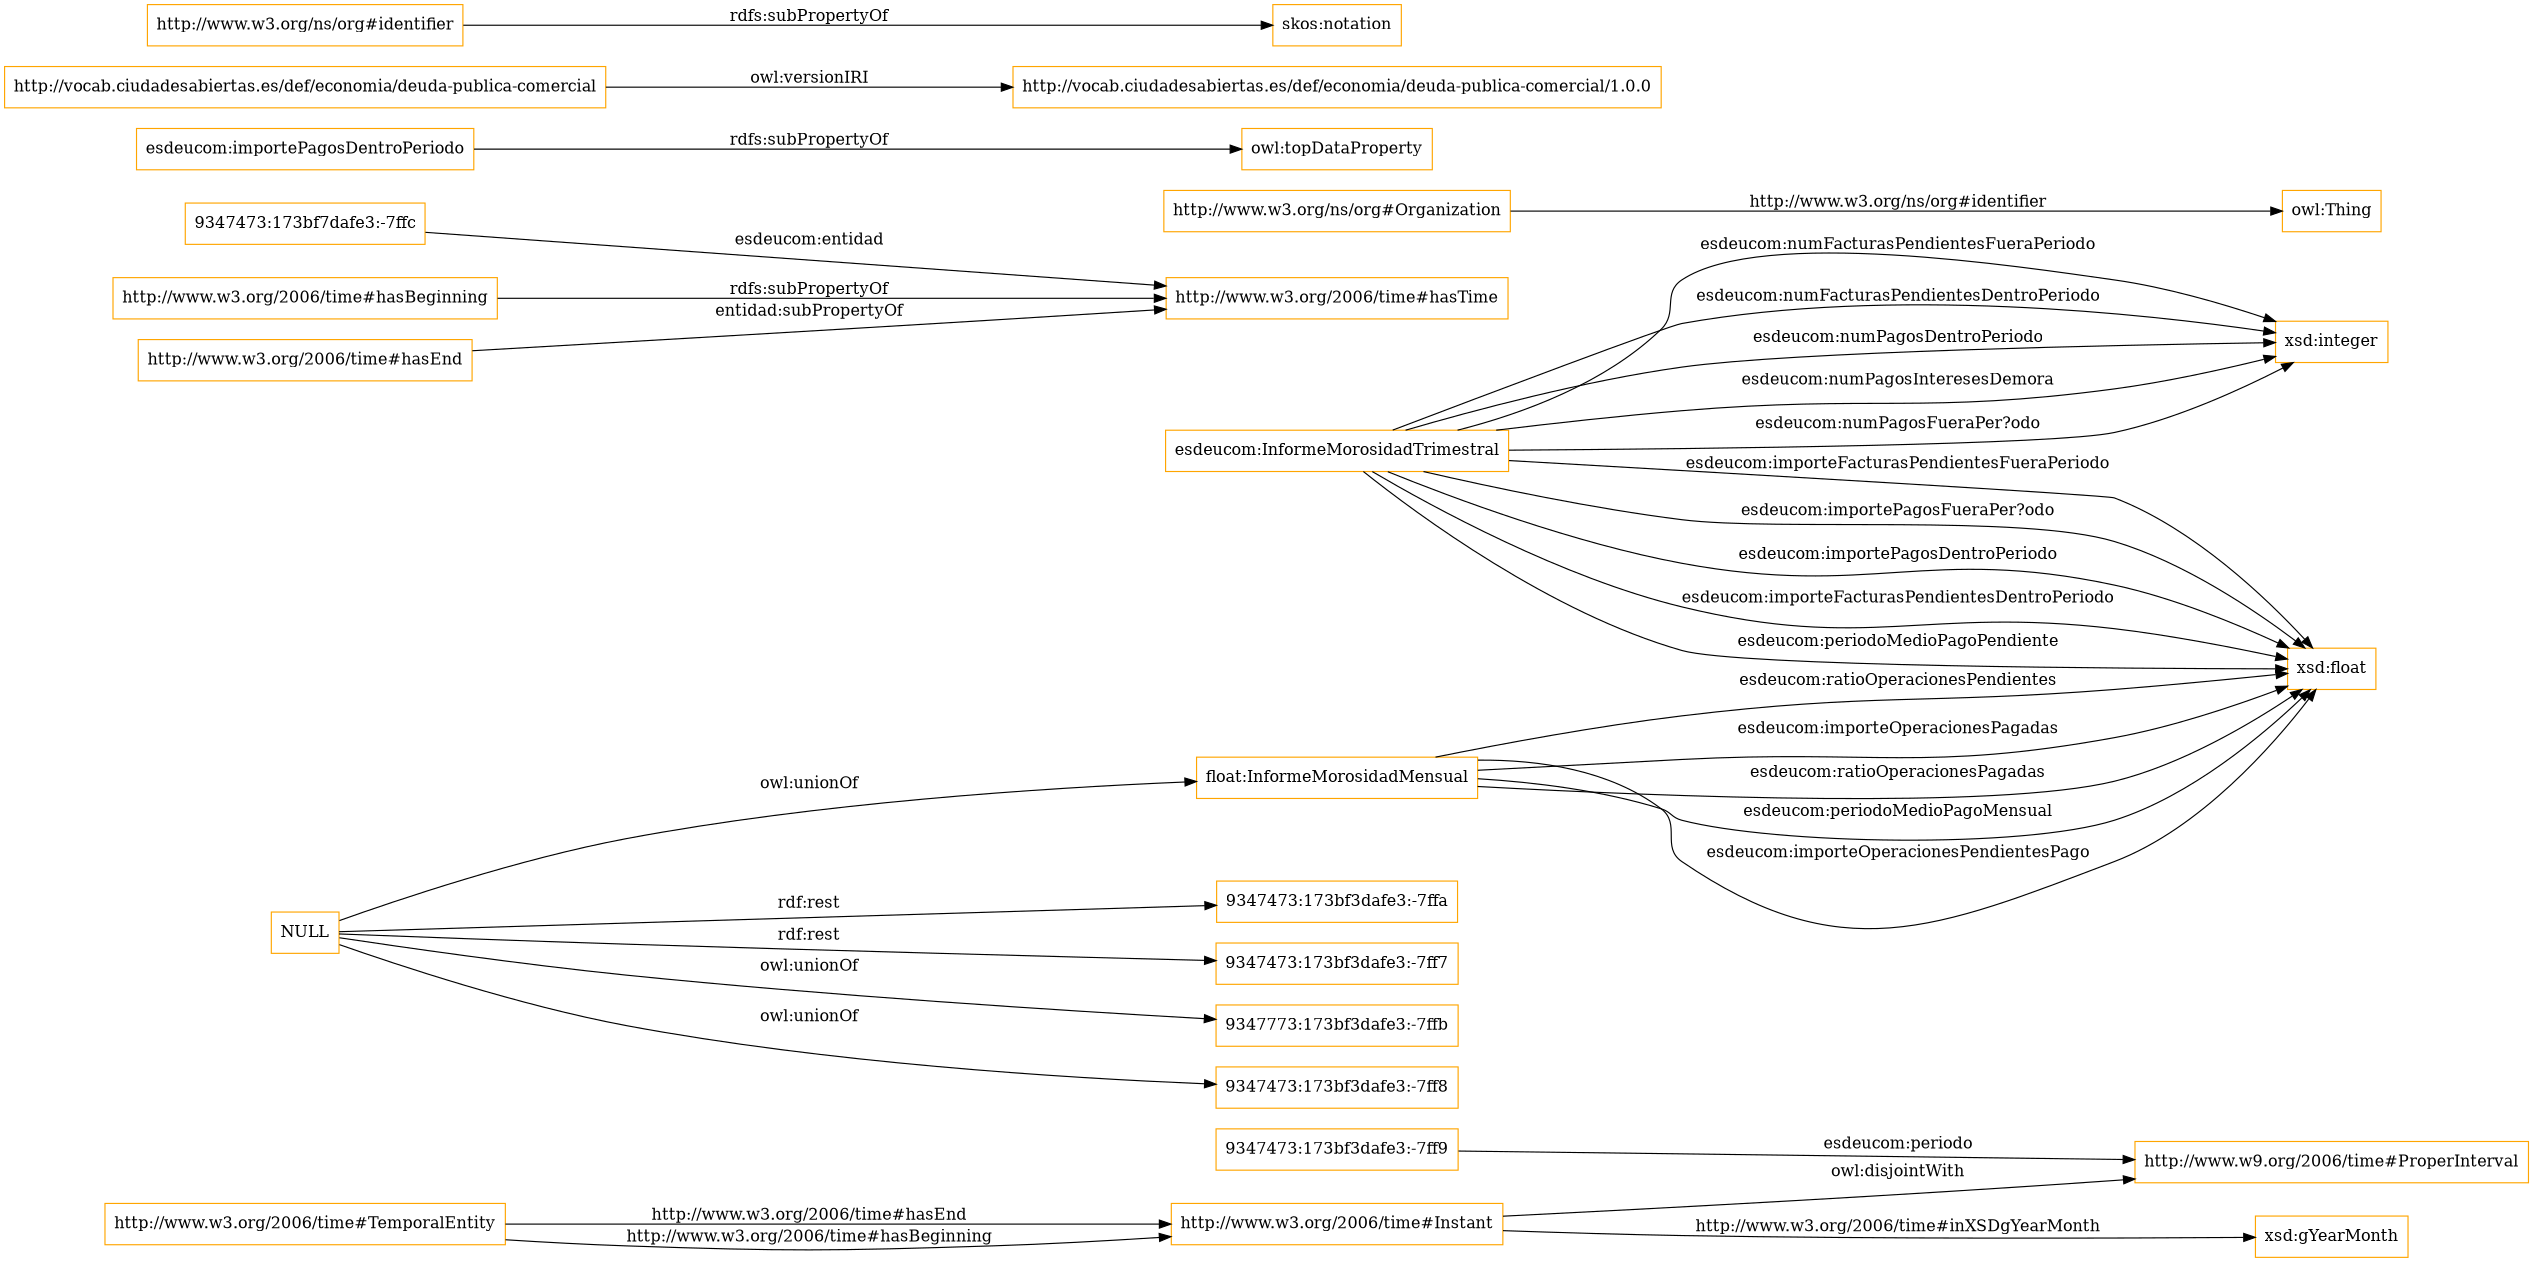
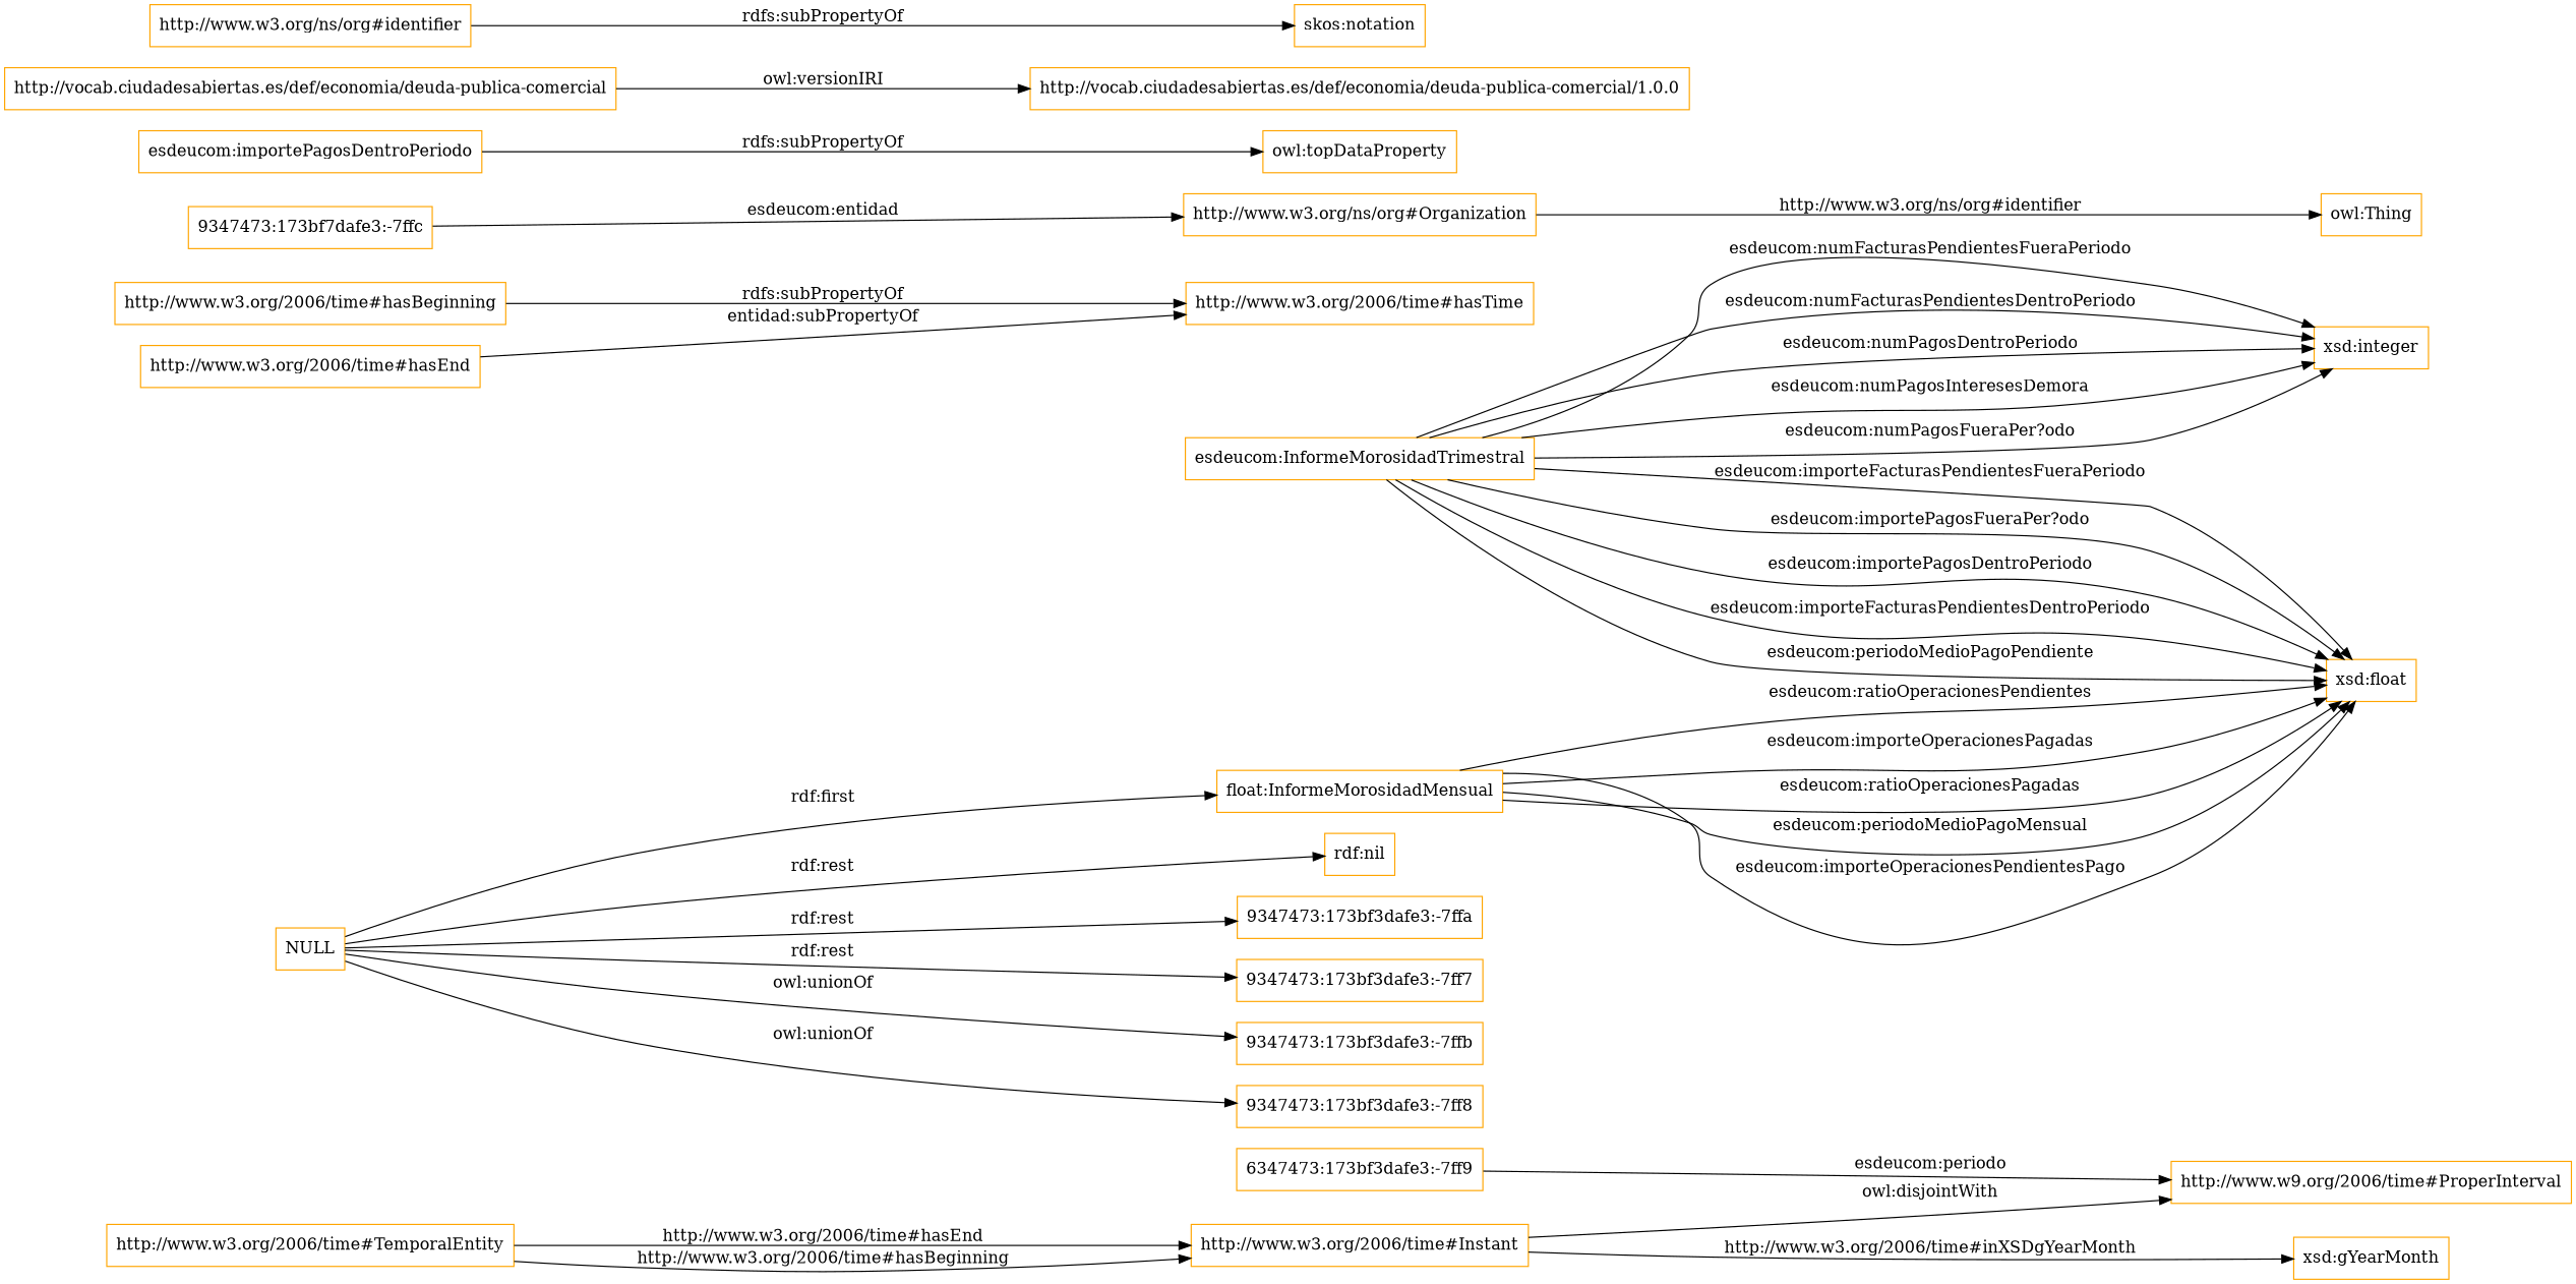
  digraph {
    rankdir=LR
    node [color=orange shape=rectangle]
    n1 [label="http://www.w9.org/2006/time#ProperInterval"]
-   "9347473:173bf3dafe3:-7ff9"
+   "9347473:173bf3dafe3:-7ff9" [label="6347473:173bf3dafe3:-7ff9"]
    "esdeucom:InformeMorosidadTrimestral"
    "xsd:integer"
    "xsd:float"
    n6 [label="9347473:173bf7dafe3:-7ffc"]
    "http://www.w3.org/ns/org#Organization"
    "owl:Thing"
    "http://www.w3.org/2006/time#TemporalEntity"
    "http://www.w3.org/2006/time#Instant"
    "xsd:gYearMonth"
    n12 [label="float:InformeMorosidadMensual"]
    NULL
+   "rdf:nil"
    "9347473:173bf3dafe3:-7ffa"
    "9347473:173bf3dafe3:-7ff7"
-   "9347473:173bf3dafe3:-7ffb" [label="9347773:173bf3dafe3:-7ffb"]
+   "9347473:173bf3dafe3:-7ffb"
    "9347473:173bf3dafe3:-7ff8"
    "esdeucom:importePagosDentroPeriodo"
    "owl:topDataProperty"
    "http://vocab.ciudadesabiertas.es/def/economia/deuda-publica-comercial"
    "http://vocab.ciudadesabiertas.es/def/economia/deuda-publica-comercial/1.0.0"
    "http://www.w3.org/2006/time#hasBeginning"
    "http://www.w3.org/2006/time#hasTime"
    "http://www.w3.org/ns/org#identifier"
    "skos:notation"
    "http://www.w3.org/2006/time#hasEnd"
    "9347473:173bf3dafe3:-7ff9" -> n1 [label="esdeucom:periodo"]
    "esdeucom:InformeMorosidadTrimestral" -> "xsd:integer" [label="esdeucom:numFacturasPendientesFueraPeriodo"]
    "esdeucom:InformeMorosidadTrimestral" -> "xsd:integer" [label="esdeucom:numFacturasPendientesDentroPeriodo"]
    "esdeucom:InformeMorosidadTrimestral" -> "xsd:integer" [label="esdeucom:numPagosDentroPeriodo"]
    "esdeucom:InformeMorosidadTrimestral" -> "xsd:integer" [label="esdeucom:numPagosInteresesDemora"]
    "esdeucom:InformeMorosidadTrimestral" -> "xsd:integer" [label="esdeucom:numPagosFueraPer?odo"]
    "esdeucom:InformeMorosidadTrimestral" -> "xsd:float" [label="esdeucom:importeFacturasPendientesFueraPeriodo"]
    "esdeucom:InformeMorosidadTrimestral" -> "xsd:float" [label="esdeucom:importePagosFueraPer?odo"]
    "esdeucom:InformeMorosidadTrimestral" -> "xsd:float" [label="esdeucom:importePagosDentroPeriodo"]
    "esdeucom:InformeMorosidadTrimestral" -> "xsd:float" [label="esdeucom:importeFacturasPendientesDentroPeriodo"]
    "esdeucom:InformeMorosidadTrimestral" -> "xsd:float" [label="esdeucom:periodoMedioPagoPendiente"]
-   n6 -> "http://www.w3.org/2006/time#hasTime" [label="esdeucom:entidad"]
+   n6 -> "http://www.w3.org/ns/org#Organization" [label="esdeucom:entidad"]
    "http://www.w3.org/ns/org#Organization" -> "owl:Thing" [label="http://www.w3.org/ns/org#identifier"]
    "http://www.w3.org/2006/time#TemporalEntity" -> "http://www.w3.org/2006/time#Instant" [label="http://www.w3.org/2006/time#hasEnd"]
    "http://www.w3.org/2006/time#TemporalEntity" -> "http://www.w3.org/2006/time#Instant" [label="http://www.w3.org/2006/time#hasBeginning"]
    "http://www.w3.org/2006/time#Instant" -> n1 [label="owl:disjointWith"]
    "http://www.w3.org/2006/time#Instant" -> "xsd:gYearMonth" [label="http://www.w3.org/2006/time#inXSDgYearMonth"]
    n12 -> "xsd:float" [label="esdeucom:ratioOperacionesPendientes"]
    n12 -> "xsd:float" [label="esdeucom:importeOperacionesPagadas"]
    n12 -> "xsd:float" [label="esdeucom:ratioOperacionesPagadas"]
    n12 -> "xsd:float" [label="esdeucom:periodoMedioPagoMensual"]
    n12 -> "xsd:float" [label="esdeucom:importeOperacionesPendientesPago"]
-   NULL -> n12 [label="owl:unionOf"]
+   NULL -> n12 [label="rdf:first"]
+   NULL -> "rdf:nil" [label="rdf:rest"]
    NULL -> "9347473:173bf3dafe3:-7ffa" [label="rdf:rest"]
    NULL -> "9347473:173bf3dafe3:-7ff7" [label="rdf:rest"]
    NULL -> "9347473:173bf3dafe3:-7ffb" [label="owl:unionOf"]
    NULL -> "9347473:173bf3dafe3:-7ff8" [label="owl:unionOf"]
    "esdeucom:importePagosDentroPeriodo" -> "owl:topDataProperty" [label="rdfs:subPropertyOf"]
    "http://vocab.ciudadesabiertas.es/def/economia/deuda-publica-comercial" -> "http://vocab.ciudadesabiertas.es/def/economia/deuda-publica-comercial/1.0.0" [label="owl:versionIRI"]
    "http://www.w3.org/2006/time#hasBeginning" -> "http://www.w3.org/2006/time#hasTime" [label="rdfs:subPropertyOf"]
    "http://www.w3.org/ns/org#identifier" -> "skos:notation" [label="rdfs:subPropertyOf"]
    "http://www.w3.org/2006/time#hasEnd" -> "http://www.w3.org/2006/time#hasTime" [label="entidad:subPropertyOf"]
  }
